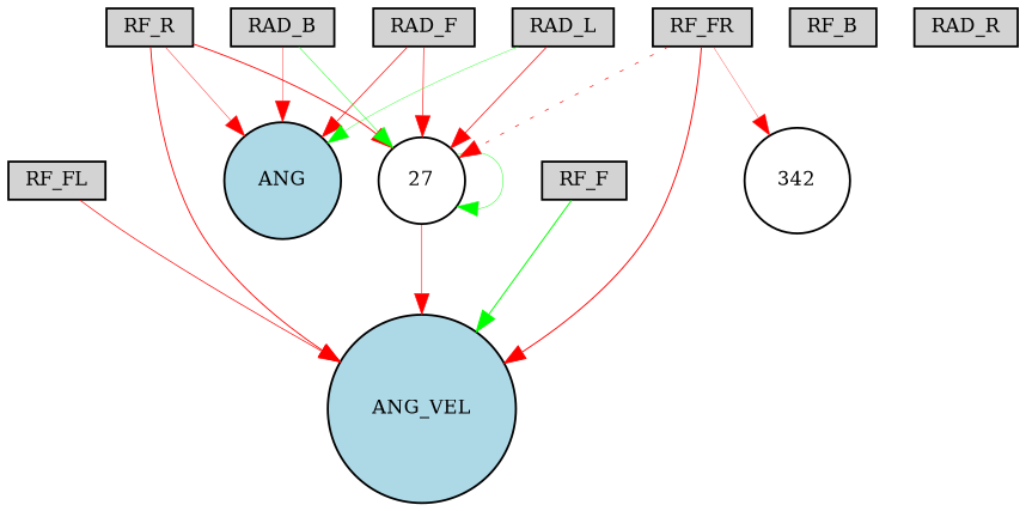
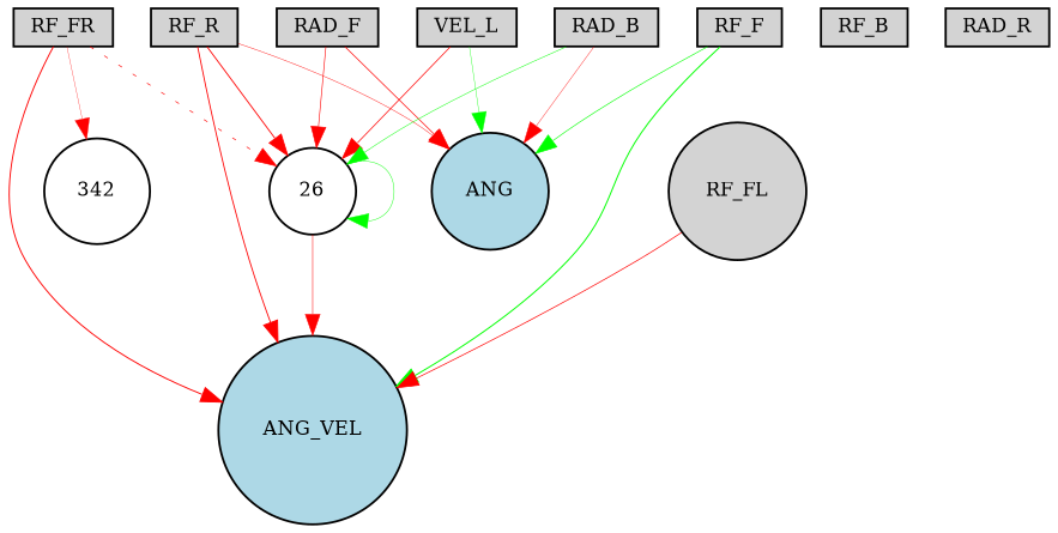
  digraph {
    node [fillcolor=lightgray fontsize=9 shape=box style=filled]
    edge [color=red style=solid]
    RF_R [height=0.2 width=0.2]
    ANG_VEL [fillcolor=lightblue height=0.2 shape=circle width=0.2]
    n3 [fillcolor=lightblue height=0.2 label=ANG shape=circle width=0.2]
-   26 [fillcolor=white height=0.2 shape=circle width=0.2 label=27]
+   26 [fillcolor=white height=0.2 shape=circle width=0.2]
    RF_FR [height=0.2 width=0.2]
    n6 [fillcolor=white height=0.2 label=342 shape=circle width=0.2]
    RF_F [height=0.2 width=0.2]
-   RF_FL [height=0.2 width=0.2]
+   RF_FL [height=0.2 shape=circle width=0.2]
    RF_B [height=0.2 width=0.2]
    RAD_F [height=0.2 width=0.2]
-   RAD_L [height=0.2 width=0.2]
+   RAD_L [height=0.2 width=0.2 label=VEL_L]
    RAD_B [height=0.2 width=0.2]
    RAD_R [height=0.2 width=0.2]
    RF_R -> ANG_VEL [penwidth=0.47651800485962237]
    RF_R -> n3 [penwidth=0.22742187354071697]
    RF_R -> 26 [penwidth=0.47871619999572745]
    26 -> ANG_VEL [penwidth=0.27810624379843063]
    26 -> 26 [color=green penwidth=0.24009799395181788]
    RF_FR -> ANG_VEL [penwidth=0.5128490996418081]
    RF_FR -> 26 [penwidth=0.3555533814962969 style=dotted]
    RF_FR -> n6 [penwidth=0.1623364670387461]
    RF_F -> ANG_VEL [color=green penwidth=0.5355100714434239]
+   RF_F -> n3 [color=green penwidth=0.32882945146051396]
    RF_FL -> ANG_VEL [penwidth=0.38018599759288074]
    RAD_F -> n3 [penwidth=0.37935451815281485]
    RAD_F -> 26 [penwidth=0.32724827082272046]
    RAD_L -> n3 [color=green penwidth=0.2021628227515233]
    RAD_L -> 26 [penwidth=0.39257185482040025]
    RAD_B -> n3 [penwidth=0.2104534868282314]
    RAD_B -> 26 [color=green penwidth=0.25942670635068954]
  }
